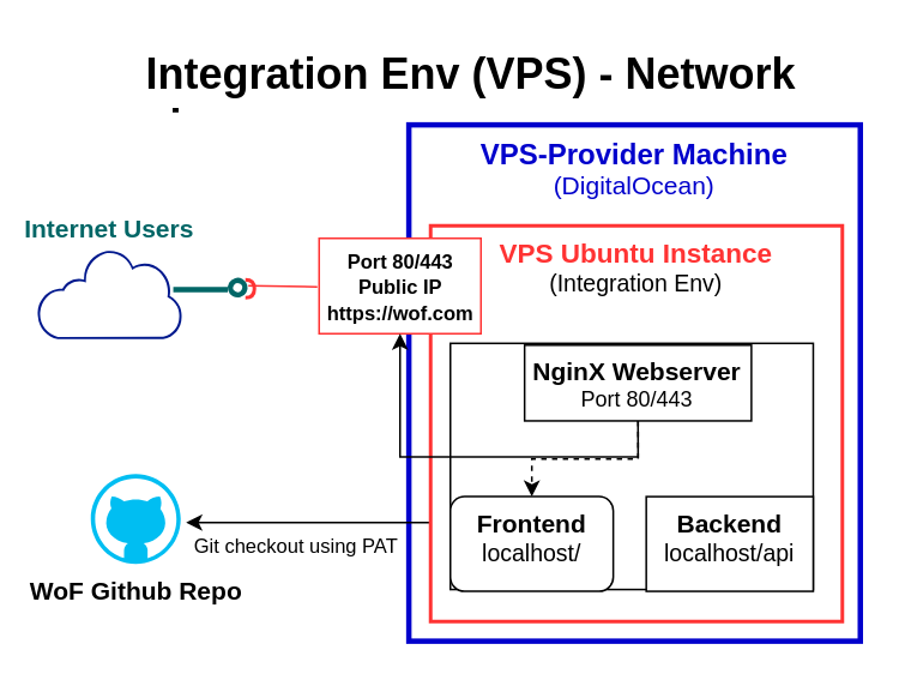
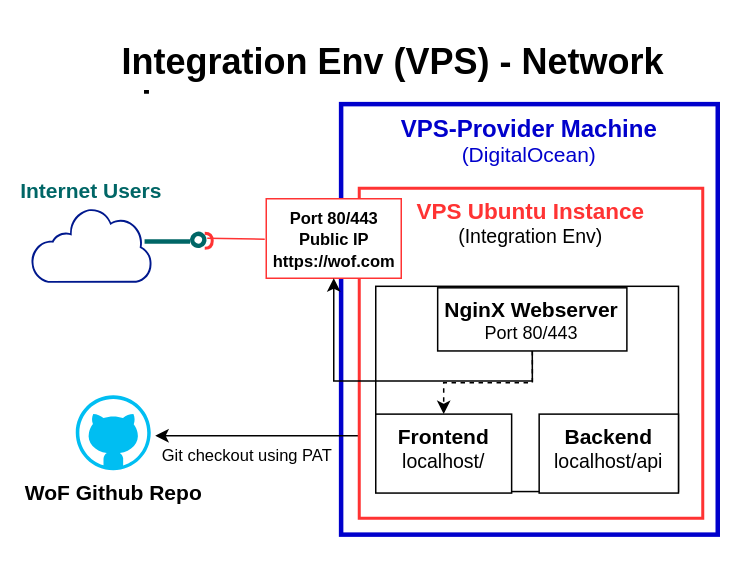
  <mxCell id="0" />
  <mxCell id="1" parent="0" />
  <mxCell id="2" value="&lt;h1 style=&quot;margin-top: 0px;&quot;&gt;&lt;span style=&quot;background-color: transparent; color: light-dark(rgb(0, 0, 0), rgb(255, 255, 255));&quot;&gt;Integration Env (VPS) - Network view&lt;/span&gt;&lt;span style=&quot;background-color: transparent; color: light-dark(rgb(0, 0, 0), rgb(255, 255, 255)); font-size: 12px; font-weight: normal;&quot;&gt;.&lt;/span&gt;&lt;/h1&gt;" style="text;html=1;whiteSpace=wrap;overflow=hidden;rounded=0;" parent="1" vertex="1"><mxGeometry x="79" width="376.5" height="40" as="geometry" y="20" /></mxCell>
  <mxCell id="3" value="" style="group" parent="1" vertex="1" connectable="0"><mxGeometry x="20" y="136" width="129" height="64" as="geometry" /></mxCell>
  <mxCell id="4" value="&lt;font style=&quot;font-size: 14px;&quot;&gt;&lt;b style=&quot;&quot;&gt;Internet Users&lt;/b&gt;&lt;/font&gt;" style="sketch=0;aspect=fixed;pointerEvents=1;shadow=0;dashed=0;html=1;strokeColor=none;labelPosition=center;verticalLabelPosition=top;verticalAlign=bottom;align=center;fillColor=#00188D;shape=mxgraph.mscae.enterprise.internet_hollow;fontColor=#006666;" parent="3" vertex="1"><mxGeometry y="1.939" width="80.777" height="50.082" as="geometry" /></mxCell>
  <mxCell id="5" value="" style="group" parent="3" vertex="1" connectable="0"><mxGeometry x="75.883" y="16.04" width="46.144" height="10.6" as="geometry" /></mxCell>
  <mxCell id="6" value="" style="endArrow=none;html=1;rounded=0;align=center;verticalAlign=top;endFill=0;labelBackgroundColor=none;endSize=2;strokeWidth=3;strokeColor=#006666;" parent="5" edge="1"><mxGeometry relative="1" as="geometry"><mxPoint x="30.293" y="8.533" as="targetPoint" /><mxPoint y="8.533" as="sourcePoint" /></mxGeometry></mxCell>
  <mxCell id="7" value="" style="ellipse;html=1;fontSize=11;align=center;fillColor=none;points=[];aspect=fixed;resizable=0;verticalAlign=bottom;labelPosition=center;verticalLabelPosition=top;flipH=1;direction=east;rotation=-60;strokeWidth=3;strokeColor=#006666;" parent="5" vertex="1"><mxGeometry x="31.808" y="3.36" width="8" height="8" as="geometry" /></mxCell>
  <mxCell id="8" value="&lt;font style=&quot;font-size: 14px;&quot;&gt;&lt;b style=&quot;&quot;&gt;WoF Github Repo&lt;/b&gt;&lt;/font&gt;" style="verticalLabelPosition=bottom;html=1;verticalAlign=top;align=center;strokeColor=none;fillColor=#00BEF2;shape=mxgraph.azure.github_code;pointerEvents=1;" parent="1" vertex="1"><mxGeometry x="50" y="263" width="50" height="50" as="geometry" /></mxCell>
  <mxCell id="9" value="" style="group" parent="1" vertex="1" connectable="0"><mxGeometry x="88" y="68.92" width="390" height="287" as="geometry" /></mxCell>
  <mxCell id="10" value="&lt;b&gt;&lt;font style=&quot;font-size: 16px; color: rgb(0, 0, 204);&quot;&gt;VPS-Provider Machine&lt;/font&gt;&lt;/b&gt;&lt;div&gt;&lt;font style=&quot;font-size: 14px; color: rgb(0, 0, 204);&quot;&gt;(DigitalOcean)&lt;/font&gt;&lt;/div&gt;" style="rounded=0;whiteSpace=wrap;html=1;verticalAlign=top;strokeWidth=3;strokeColor=#0000CC;" parent="9" vertex="1"><mxGeometry x="138.91" width="251.09" height="287" as="geometry" /></mxCell>
  <mxCell id="11" value="" style="endArrow=none;html=1;rounded=0;align=center;verticalAlign=top;endFill=0;labelBackgroundColor=none;endSize=2;strokeColor=#FF3333;entryX=0.333;entryY=0.667;entryDx=0;entryDy=0;entryPerimeter=0;" parent="9" target="12" edge="1"><mxGeometry relative="1" as="geometry"><mxPoint x="74" y="90.08" as="targetPoint" /><mxPoint x="88" y="90.08" as="sourcePoint" /></mxGeometry></mxCell>
  <mxCell id="12" value="" style="shape=requiredInterface;html=1;fontSize=11;align=center;fillColor=none;points=[];aspect=fixed;resizable=0;verticalAlign=bottom;labelPosition=center;verticalLabelPosition=top;flipH=1;direction=west;strokeColor=#FF3333;strokeWidth=2;container=0;" parent="9" vertex="1"><mxGeometry x="48" y="86.08" width="5" height="10" as="geometry" /></mxCell>
  <mxCell id="13" style="edgeStyle=none;html=1;exitX=0;exitY=0.75;exitDx=0;exitDy=0;" parent="9" source="15" edge="1"><mxGeometry relative="1" as="geometry"><mxPoint x="15" y="221.08" as="targetPoint" /></mxGeometry></mxCell>
  <mxCell id="14" value="&lt;font style=&quot;font-size: 11px;&quot;&gt;Git checkout using PAT&lt;/font&gt;" style="edgeLabel;html=1;align=center;verticalAlign=middle;resizable=0;points=[];" parent="13" vertex="1" connectable="0"><mxGeometry x="0.08" y="-1" relative="1" as="geometry"><mxPoint x="-3" y="13" as="offset" /></mxGeometry></mxCell>
  <mxCell id="15" value="&lt;b&gt;&lt;font style=&quot;font-size: 15px; color: rgb(255, 51, 51);&quot;&gt;VPS Ubuntu Instance&lt;/font&gt;&lt;/b&gt;&lt;div&gt;&lt;span style=&quot;font-size: 13px; background-color: transparent;&quot;&gt;(Integration Env)&lt;/span&gt;&lt;/div&gt;" style="rounded=0;whiteSpace=wrap;html=1;verticalAlign=top;strokeWidth=2;strokeColor=#FF3333;container=0;" parent="9" vertex="1"><mxGeometry x="151" y="56.08" width="229" height="220" as="geometry" /></mxCell>
  <mxCell id="16" value="&lt;b&gt;&lt;font style=&quot;font-size: 11px;&quot;&gt;Port 80/443&lt;/font&gt;&lt;/b&gt;&lt;div&gt;&lt;b&gt;&lt;font style=&quot;font-size: 11px;&quot;&gt;Public IP&lt;/font&gt;&lt;/b&gt;&lt;/div&gt;&lt;div&gt;&lt;b&gt;&lt;font style=&quot;font-size: 11px;&quot;&gt;https://wof.com&lt;/font&gt;&lt;/b&gt;&lt;/div&gt;" style="html=1;rounded=0;direction=east;flipV=1;flipH=1;strokeColor=#FF3333;strokeWidth=1;container=0;" parent="9" vertex="1"><mxGeometry x="89" y="63.08" width="90" height="53" as="geometry" /></mxCell>
  <mxCell id="17" value="" style="group" parent="9" vertex="1" connectable="0"><mxGeometry x="162" y="121.45" width="201.82" height="137.84" as="geometry" /></mxCell>
  <mxCell id="18" value="" style="group;strokeColor=default;container=0;" parent="17" vertex="1" connectable="0"><mxGeometry width="201.82" height="136.84" as="geometry" /></mxCell>
  <mxCell id="19" style="edgeStyle=orthogonalEdgeStyle;rounded=0;orthogonalLoop=1;jettySize=auto;html=1;entryX=0.5;entryY=0;entryDx=0;entryDy=0;dashed=1;" parent="17" source="21" target="22" edge="1"><mxGeometry relative="1" as="geometry" /></mxCell>
  <mxCell id="20" style="edgeStyle=orthogonalEdgeStyle;rounded=0;orthogonalLoop=1;jettySize=auto;html=1;exitX=0.5;exitY=1;exitDx=0;exitDy=0;" parent="17" source="21" target="16" edge="1"><mxGeometry relative="1" as="geometry" /></mxCell>
  <mxCell id="21" value="&lt;b&gt;&lt;font style=&quot;font-size: 14px;&quot;&gt;NginX Webserver&lt;/font&gt;&lt;/b&gt;&lt;div&gt;&lt;font&gt;Port 80/443&lt;/font&gt;&lt;/div&gt;" style="rounded=0;whiteSpace=wrap;html=1;verticalAlign=top;container=0;" parent="17" vertex="1"><mxGeometry x="41.281" y="1" width="126.138" height="42.105" as="geometry" /></mxCell>
- <mxCell id="22" value="&lt;b&gt;&lt;font style=&quot;font-size: 14px;&quot;&gt;Frontend&lt;/font&gt;&lt;/b&gt;&lt;div&gt;&lt;font style=&quot;font-size: 13px;&quot;&gt;localhost/&lt;/font&gt;&lt;/div&gt;" style="whiteSpace=wrap;html=1;verticalAlign=top;container=0;rounded=1;" parent="17" vertex="1"><mxGeometry y="85.209" width="90.59" height="52.631" as="geometry" /></mxCell>
+ <mxCell id="22" value="&lt;b&gt;&lt;font style=&quot;font-size: 14px;&quot;&gt;Frontend&lt;/font&gt;&lt;/b&gt;&lt;div&gt;&lt;font style=&quot;font-size: 13px;&quot;&gt;localhost/&lt;/font&gt;&lt;/div&gt;" style="rounded=0;whiteSpace=wrap;html=1;verticalAlign=top;container=0;" parent="17" vertex="1"><mxGeometry y="85.209" width="90.59" height="52.631" as="geometry" /></mxCell>
  <mxCell id="23" value="&lt;b&gt;&lt;font style=&quot;font-size: 14px;&quot;&gt;Backend&lt;/font&gt;&lt;/b&gt;&lt;div&gt;&lt;font style=&quot;font-size: 13px;&quot;&gt;localhost/api&lt;/font&gt;&lt;/div&gt;" style="rounded=0;whiteSpace=wrap;html=1;verticalAlign=top;container=0;" parent="17" vertex="1"><mxGeometry x="108.937" y="85.209" width="92.883" height="52.631" as="geometry" /></mxCell>
